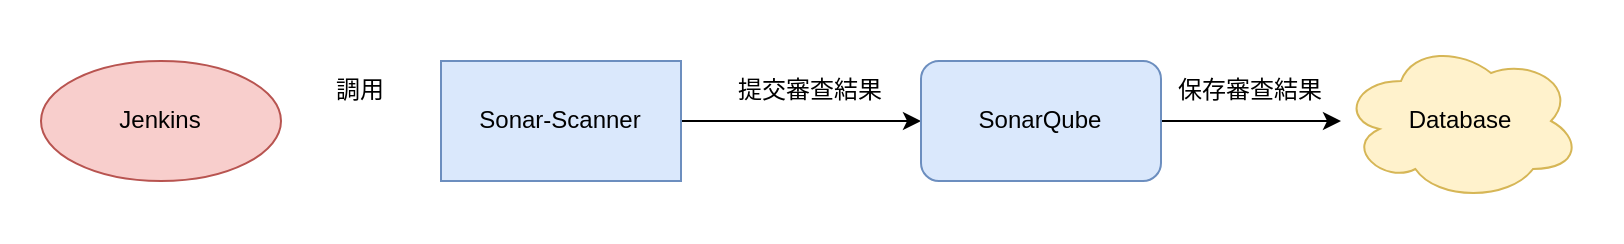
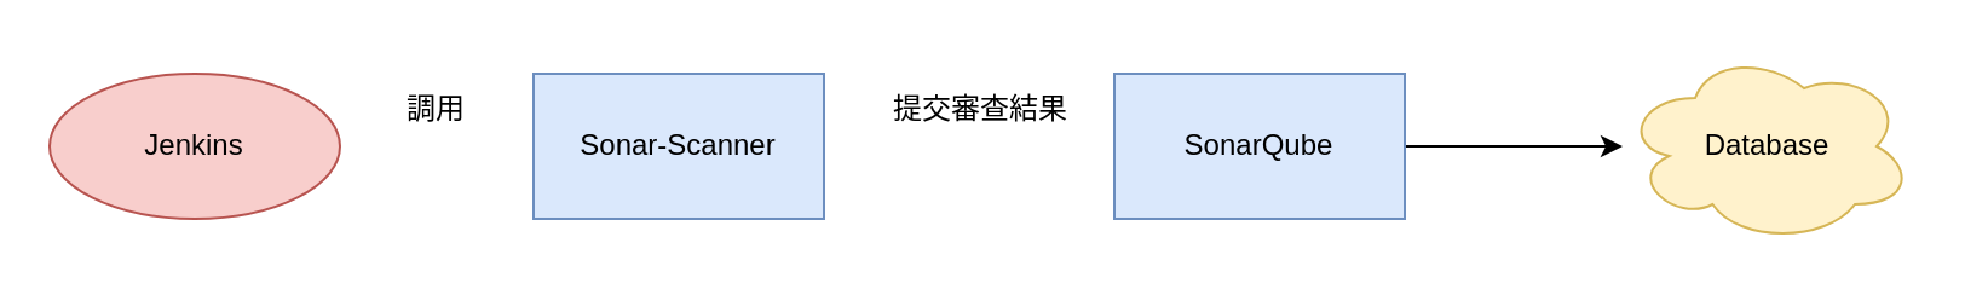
  <mxCell id="0" />
  <mxCell id="1" parent="0" />
  <mxCell id="2" value="Jenkins" style="ellipse;whiteSpace=wrap;html=1;fillColor=#f8cecc;strokeColor=#b85450;" vertex="1" parent="1"><mxGeometry x="20" y="30" width="120" height="60" as="geometry" /></mxCell>
- <mxCell id="3" style="edgeStyle=orthogonalEdgeStyle;rounded=0;orthogonalLoop=1;jettySize=auto;html=1;entryX=0;entryY=0.5;entryDx=0;entryDy=0;" edge="1" parent="1" source="4" target="6"><mxGeometry relative="1" as="geometry" /></mxCell>
  <mxCell id="4" value="Sonar-Scanner" style="rounded=0;whiteSpace=wrap;html=1;fillColor=#dae8fc;strokeColor=#6c8ebf;" vertex="1" parent="1"><mxGeometry x="220" y="30" width="120" height="60" as="geometry" /></mxCell>
  <mxCell id="5" style="edgeStyle=orthogonalEdgeStyle;rounded=0;orthogonalLoop=1;jettySize=auto;html=1;" edge="1" parent="1" source="6" target="7"><mxGeometry relative="1" as="geometry" /></mxCell>
- <mxCell id="6" value="SonarQube" style="whiteSpace=wrap;html=1;fillColor=#dae8fc;strokeColor=#6c8ebf;rounded=1;" vertex="1" parent="1"><mxGeometry x="460" y="30" width="120" height="60" as="geometry" /></mxCell>
+ <mxCell id="6" value="SonarQube" style="rounded=0;whiteSpace=wrap;html=1;fillColor=#dae8fc;strokeColor=#6c8ebf;" vertex="1" parent="1"><mxGeometry x="460" y="30" width="120" height="60" as="geometry" /></mxCell>
  <mxCell id="7" value="Database" style="ellipse;shape=cloud;whiteSpace=wrap;html=1;fillColor=#fff2cc;strokeColor=#d6b656;" vertex="1" parent="1"><mxGeometry x="670" y="20" width="120" height="80" as="geometry" /></mxCell>
  <mxCell id="8" value="調用" style="text;html=1;strokeColor=none;fillColor=none;align=center;verticalAlign=middle;whiteSpace=wrap;rounded=0;" vertex="1" parent="1"><mxGeometry x="150" y="30" width="60" height="30" as="geometry" /></mxCell>
  <mxCell id="9" value="提交審查結果" style="text;html=1;strokeColor=none;fillColor=none;align=center;verticalAlign=middle;whiteSpace=wrap;rounded=0;" vertex="1" parent="1"><mxGeometry x="360" y="30" width="90" height="30" as="geometry" /></mxCell>
- <mxCell id="10" value="保存審查結果" style="text;html=1;strokeColor=none;fillColor=none;align=center;verticalAlign=middle;whiteSpace=wrap;rounded=0;" vertex="1" parent="1"><mxGeometry x="580" y="30" width="90" height="30" as="geometry" /></mxCell>
